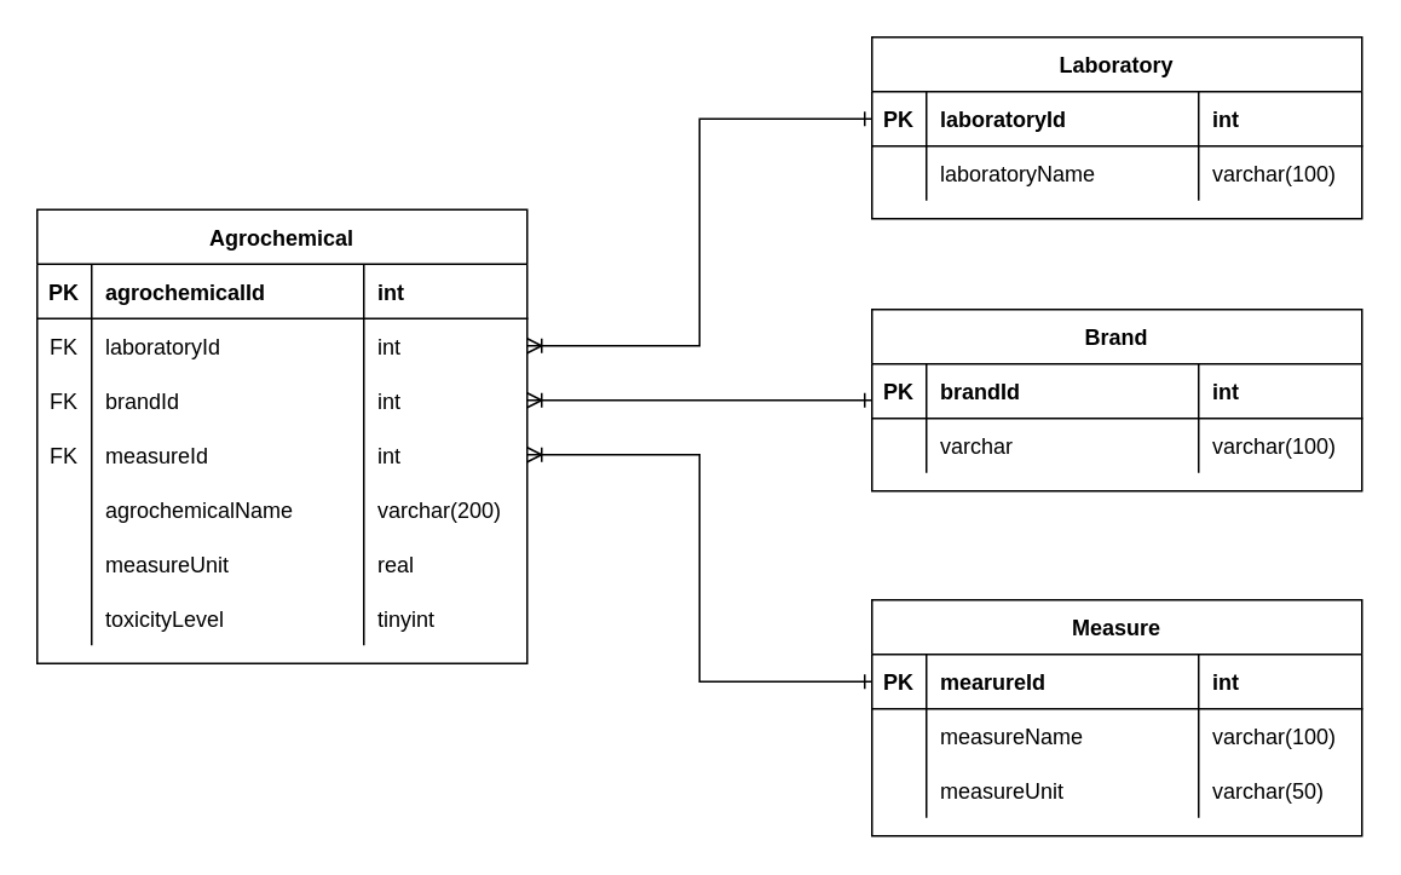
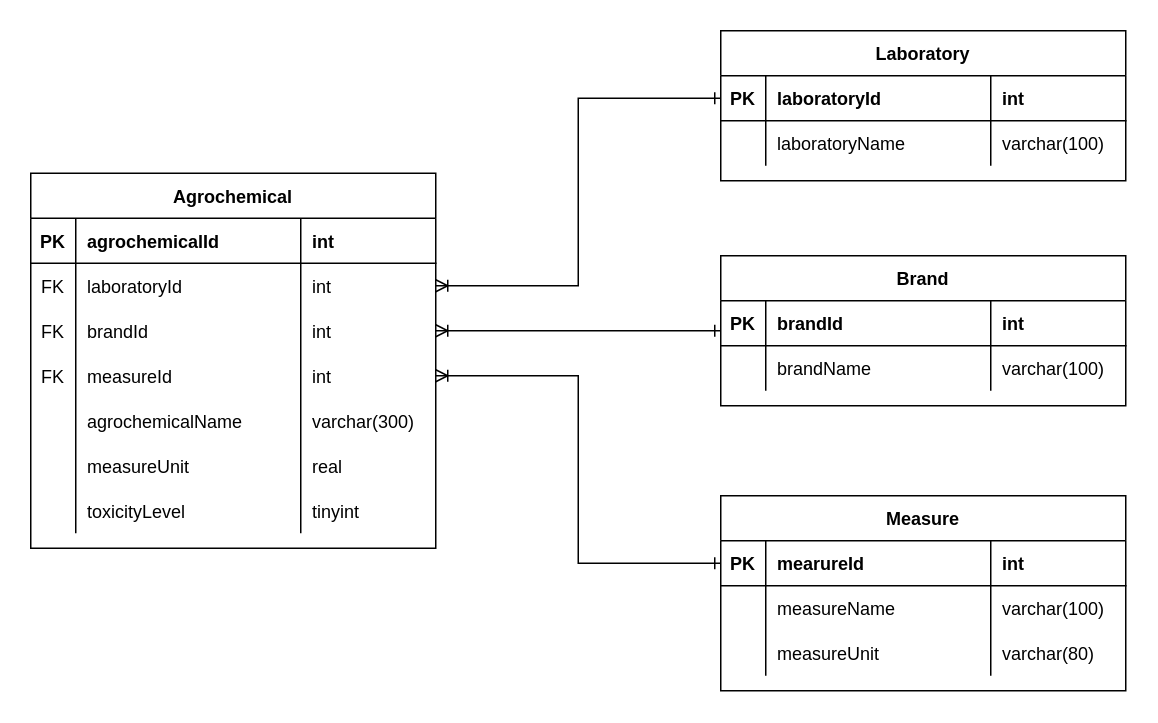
  <mxCell id="0" />
  <mxCell id="1" parent="0" />
  <mxCell id="2" value="Agrochemical" style="shape=table;startSize=30;container=1;collapsible=1;childLayout=tableLayout;fixedRows=1;rowLines=0;fontStyle=1;align=center;resizeLast=1;" parent="1" vertex="1"><mxGeometry x="20" y="115" width="270" height="250" as="geometry" /></mxCell>
  <mxCell id="3" value="" style="shape=tableRow;horizontal=0;startSize=0;swimlaneHead=0;swimlaneBody=0;fillColor=none;collapsible=0;dropTarget=0;points=[[0,0.5],[1,0.5]];portConstraint=eastwest;top=0;left=0;right=0;bottom=1;" parent="2" vertex="1"><mxGeometry y="30" width="270" height="30" as="geometry" /></mxCell>
  <mxCell id="4" value="PK" style="shape=partialRectangle;connectable=0;fillColor=none;top=0;left=0;bottom=0;right=0;fontStyle=1;overflow=hidden;" parent="3" vertex="1"><mxGeometry width="30" height="30" as="geometry"><mxRectangle width="30" height="30" as="alternateBounds" /></mxGeometry></mxCell>
  <mxCell id="5" value="agrochemicalId" style="shape=partialRectangle;connectable=0;fillColor=none;top=0;left=0;bottom=0;right=0;align=left;spacingLeft=6;fontStyle=1;overflow=hidden;" parent="3" vertex="1"><mxGeometry x="30" width="150" height="30" as="geometry"><mxRectangle width="150" height="30" as="alternateBounds" /></mxGeometry></mxCell>
  <mxCell id="6" value="int" style="shape=partialRectangle;connectable=0;fillColor=none;top=0;left=0;bottom=0;right=0;align=left;spacingLeft=6;fontStyle=1;overflow=hidden;" parent="3" vertex="1"><mxGeometry x="180" width="90" height="30" as="geometry"><mxRectangle width="90" height="30" as="alternateBounds" /></mxGeometry></mxCell>
  <mxCell id="7" value="" style="shape=tableRow;horizontal=0;startSize=0;swimlaneHead=0;swimlaneBody=0;fillColor=none;collapsible=0;dropTarget=0;points=[[0,0.5],[1,0.5]];portConstraint=eastwest;top=0;left=0;right=0;bottom=0;" parent="2" vertex="1"><mxGeometry y="60" width="270" height="30" as="geometry" /></mxCell>
  <mxCell id="8" value="FK" style="shape=partialRectangle;connectable=0;fillColor=none;top=0;left=0;bottom=0;right=0;editable=1;overflow=hidden;" parent="7" vertex="1"><mxGeometry width="30" height="30" as="geometry"><mxRectangle width="30" height="30" as="alternateBounds" /></mxGeometry></mxCell>
  <mxCell id="9" value="laboratoryId" style="shape=partialRectangle;connectable=0;fillColor=none;top=0;left=0;bottom=0;right=0;align=left;spacingLeft=6;overflow=hidden;" parent="7" vertex="1"><mxGeometry x="30" width="150" height="30" as="geometry"><mxRectangle width="150" height="30" as="alternateBounds" /></mxGeometry></mxCell>
  <mxCell id="10" value="int" style="shape=partialRectangle;connectable=0;fillColor=none;top=0;left=0;bottom=0;right=0;align=left;spacingLeft=6;overflow=hidden;" parent="7" vertex="1"><mxGeometry x="180" width="90" height="30" as="geometry"><mxRectangle width="90" height="30" as="alternateBounds" /></mxGeometry></mxCell>
  <mxCell id="11" value="" style="shape=tableRow;horizontal=0;startSize=0;swimlaneHead=0;swimlaneBody=0;fillColor=none;collapsible=0;dropTarget=0;points=[[0,0.5],[1,0.5]];portConstraint=eastwest;top=0;left=0;right=0;bottom=0;" parent="2" vertex="1"><mxGeometry y="90" width="270" height="30" as="geometry" /></mxCell>
  <mxCell id="12" value="FK" style="shape=partialRectangle;connectable=0;fillColor=none;top=0;left=0;bottom=0;right=0;editable=1;overflow=hidden;" parent="11" vertex="1"><mxGeometry width="30" height="30" as="geometry"><mxRectangle width="30" height="30" as="alternateBounds" /></mxGeometry></mxCell>
  <mxCell id="13" value="brandId" style="shape=partialRectangle;connectable=0;fillColor=none;top=0;left=0;bottom=0;right=0;align=left;spacingLeft=6;overflow=hidden;" parent="11" vertex="1"><mxGeometry x="30" width="150" height="30" as="geometry"><mxRectangle width="150" height="30" as="alternateBounds" /></mxGeometry></mxCell>
  <mxCell id="14" value="int" style="shape=partialRectangle;connectable=0;fillColor=none;top=0;left=0;bottom=0;right=0;align=left;spacingLeft=6;overflow=hidden;" parent="11" vertex="1"><mxGeometry x="180" width="90" height="30" as="geometry"><mxRectangle width="90" height="30" as="alternateBounds" /></mxGeometry></mxCell>
  <mxCell id="15" style="shape=tableRow;horizontal=0;startSize=0;swimlaneHead=0;swimlaneBody=0;fillColor=none;collapsible=0;dropTarget=0;points=[[0,0.5],[1,0.5]];portConstraint=eastwest;top=0;left=0;right=0;bottom=0;" parent="2" vertex="1"><mxGeometry y="120" width="270" height="30" as="geometry" /></mxCell>
  <mxCell id="16" value="FK" style="shape=partialRectangle;connectable=0;fillColor=none;top=0;left=0;bottom=0;right=0;editable=1;overflow=hidden;" parent="15" vertex="1"><mxGeometry width="30" height="30" as="geometry"><mxRectangle width="30" height="30" as="alternateBounds" /></mxGeometry></mxCell>
  <mxCell id="17" value="measureId" style="shape=partialRectangle;connectable=0;fillColor=none;top=0;left=0;bottom=0;right=0;align=left;spacingLeft=6;overflow=hidden;" parent="15" vertex="1"><mxGeometry x="30" width="150" height="30" as="geometry"><mxRectangle width="150" height="30" as="alternateBounds" /></mxGeometry></mxCell>
  <mxCell id="18" value="int" style="shape=partialRectangle;connectable=0;fillColor=none;top=0;left=0;bottom=0;right=0;align=left;spacingLeft=6;overflow=hidden;" parent="15" vertex="1"><mxGeometry x="180" width="90" height="30" as="geometry"><mxRectangle width="90" height="30" as="alternateBounds" /></mxGeometry></mxCell>
  <mxCell id="19" style="shape=tableRow;horizontal=0;startSize=0;swimlaneHead=0;swimlaneBody=0;fillColor=none;collapsible=0;dropTarget=0;points=[[0,0.5],[1,0.5]];portConstraint=eastwest;top=0;left=0;right=0;bottom=0;" parent="2" vertex="1"><mxGeometry y="150" width="270" height="30" as="geometry" /></mxCell>
  <mxCell id="20" style="shape=partialRectangle;connectable=0;fillColor=none;top=0;left=0;bottom=0;right=0;editable=1;overflow=hidden;" parent="19" vertex="1"><mxGeometry width="30" height="30" as="geometry"><mxRectangle width="30" height="30" as="alternateBounds" /></mxGeometry></mxCell>
  <mxCell id="21" value="agrochemicalName" style="shape=partialRectangle;connectable=0;fillColor=none;top=0;left=0;bottom=0;right=0;align=left;spacingLeft=6;overflow=hidden;" parent="19" vertex="1"><mxGeometry x="30" width="150" height="30" as="geometry"><mxRectangle width="150" height="30" as="alternateBounds" /></mxGeometry></mxCell>
- <mxCell id="22" value="varchar(200)" style="shape=partialRectangle;connectable=0;fillColor=none;top=0;left=0;bottom=0;right=0;align=left;spacingLeft=6;overflow=hidden;" parent="19" vertex="1"><mxGeometry x="180" width="90" height="30" as="geometry"><mxRectangle width="90" height="30" as="alternateBounds" /></mxGeometry></mxCell>
+ <mxCell id="22" value="varchar(300)" style="shape=partialRectangle;connectable=0;fillColor=none;top=0;left=0;bottom=0;right=0;align=left;spacingLeft=6;overflow=hidden;" parent="19" vertex="1"><mxGeometry x="180" width="90" height="30" as="geometry"><mxRectangle width="90" height="30" as="alternateBounds" /></mxGeometry></mxCell>
  <mxCell id="23" style="shape=tableRow;horizontal=0;startSize=0;swimlaneHead=0;swimlaneBody=0;fillColor=none;collapsible=0;dropTarget=0;points=[[0,0.5],[1,0.5]];portConstraint=eastwest;top=0;left=0;right=0;bottom=0;" parent="2" vertex="1"><mxGeometry y="180" width="270" height="30" as="geometry" /></mxCell>
  <mxCell id="24" style="shape=partialRectangle;connectable=0;fillColor=none;top=0;left=0;bottom=0;right=0;editable=1;overflow=hidden;" parent="23" vertex="1"><mxGeometry width="30" height="30" as="geometry"><mxRectangle width="30" height="30" as="alternateBounds" /></mxGeometry></mxCell>
  <mxCell id="25" value="measureUnit" style="shape=partialRectangle;connectable=0;fillColor=none;top=0;left=0;bottom=0;right=0;align=left;spacingLeft=6;overflow=hidden;" parent="23" vertex="1"><mxGeometry x="30" width="150" height="30" as="geometry"><mxRectangle width="150" height="30" as="alternateBounds" /></mxGeometry></mxCell>
  <mxCell id="26" value="real" style="shape=partialRectangle;connectable=0;fillColor=none;top=0;left=0;bottom=0;right=0;align=left;spacingLeft=6;overflow=hidden;" parent="23" vertex="1"><mxGeometry x="180" width="90" height="30" as="geometry"><mxRectangle width="90" height="30" as="alternateBounds" /></mxGeometry></mxCell>
  <mxCell id="27" style="shape=tableRow;horizontal=0;startSize=0;swimlaneHead=0;swimlaneBody=0;fillColor=none;collapsible=0;dropTarget=0;points=[[0,0.5],[1,0.5]];portConstraint=eastwest;top=0;left=0;right=0;bottom=0;" parent="2" vertex="1"><mxGeometry y="210" width="270" height="30" as="geometry" /></mxCell>
  <mxCell id="28" style="shape=partialRectangle;connectable=0;fillColor=none;top=0;left=0;bottom=0;right=0;editable=1;overflow=hidden;" parent="27" vertex="1"><mxGeometry width="30" height="30" as="geometry"><mxRectangle width="30" height="30" as="alternateBounds" /></mxGeometry></mxCell>
  <mxCell id="29" value="toxicityLevel" style="shape=partialRectangle;connectable=0;fillColor=none;top=0;left=0;bottom=0;right=0;align=left;spacingLeft=6;overflow=hidden;" parent="27" vertex="1"><mxGeometry x="30" width="150" height="30" as="geometry"><mxRectangle width="150" height="30" as="alternateBounds" /></mxGeometry></mxCell>
  <mxCell id="30" value="tinyint" style="shape=partialRectangle;connectable=0;fillColor=none;top=0;left=0;bottom=0;right=0;align=left;spacingLeft=6;overflow=hidden;" parent="27" vertex="1"><mxGeometry x="180" width="90" height="30" as="geometry"><mxRectangle width="90" height="30" as="alternateBounds" /></mxGeometry></mxCell>
  <mxCell id="31" value="Brand" style="shape=table;startSize=30;container=1;collapsible=1;childLayout=tableLayout;fixedRows=1;rowLines=0;fontStyle=1;align=center;resizeLast=1;" parent="1" vertex="1"><mxGeometry x="480" y="170" width="270" height="100" as="geometry" /></mxCell>
  <mxCell id="32" value="" style="shape=tableRow;horizontal=0;startSize=0;swimlaneHead=0;swimlaneBody=0;fillColor=none;collapsible=0;dropTarget=0;points=[[0,0.5],[1,0.5]];portConstraint=eastwest;top=0;left=0;right=0;bottom=1;" parent="31" vertex="1"><mxGeometry y="30" width="270" height="30" as="geometry" /></mxCell>
  <mxCell id="33" value="PK" style="shape=partialRectangle;connectable=0;fillColor=none;top=0;left=0;bottom=0;right=0;fontStyle=1;overflow=hidden;" parent="32" vertex="1"><mxGeometry width="30" height="30" as="geometry"><mxRectangle width="30" height="30" as="alternateBounds" /></mxGeometry></mxCell>
  <mxCell id="34" value="brandId" style="shape=partialRectangle;connectable=0;fillColor=none;top=0;left=0;bottom=0;right=0;align=left;spacingLeft=6;fontStyle=1;overflow=hidden;" parent="32" vertex="1"><mxGeometry x="30" width="150" height="30" as="geometry"><mxRectangle width="150" height="30" as="alternateBounds" /></mxGeometry></mxCell>
  <mxCell id="35" value="int" style="shape=partialRectangle;connectable=0;fillColor=none;top=0;left=0;bottom=0;right=0;align=left;spacingLeft=6;fontStyle=1;overflow=hidden;" parent="32" vertex="1"><mxGeometry x="180" width="90" height="30" as="geometry"><mxRectangle width="90" height="30" as="alternateBounds" /></mxGeometry></mxCell>
  <mxCell id="36" value="" style="shape=tableRow;horizontal=0;startSize=0;swimlaneHead=0;swimlaneBody=0;fillColor=none;collapsible=0;dropTarget=0;points=[[0,0.5],[1,0.5]];portConstraint=eastwest;top=0;left=0;right=0;bottom=0;" parent="31" vertex="1"><mxGeometry y="60" width="270" height="30" as="geometry" /></mxCell>
  <mxCell id="37" value="" style="shape=partialRectangle;connectable=0;fillColor=none;top=0;left=0;bottom=0;right=0;editable=1;overflow=hidden;" parent="36" vertex="1"><mxGeometry width="30" height="30" as="geometry"><mxRectangle width="30" height="30" as="alternateBounds" /></mxGeometry></mxCell>
- <mxCell id="38" value="varchar" style="shape=partialRectangle;connectable=0;fillColor=none;top=0;left=0;bottom=0;right=0;align=left;spacingLeft=6;overflow=hidden;" parent="36" vertex="1"><mxGeometry x="30" width="150" height="30" as="geometry"><mxRectangle width="150" height="30" as="alternateBounds" /></mxGeometry></mxCell>
+ <mxCell id="38" value="brandName" style="shape=partialRectangle;connectable=0;fillColor=none;top=0;left=0;bottom=0;right=0;align=left;spacingLeft=6;overflow=hidden;" parent="36" vertex="1"><mxGeometry x="30" width="150" height="30" as="geometry"><mxRectangle width="150" height="30" as="alternateBounds" /></mxGeometry></mxCell>
  <mxCell id="39" value="varchar(100)" style="shape=partialRectangle;connectable=0;fillColor=none;top=0;left=0;bottom=0;right=0;align=left;spacingLeft=6;overflow=hidden;" parent="36" vertex="1"><mxGeometry x="180" width="90" height="30" as="geometry"><mxRectangle width="90" height="30" as="alternateBounds" /></mxGeometry></mxCell>
  <mxCell id="40" style="edgeStyle=orthogonalEdgeStyle;rounded=0;orthogonalLoop=1;jettySize=auto;html=1;entryX=1;entryY=0.5;entryDx=0;entryDy=0;endArrow=ERoneToMany;endFill=0;startArrow=ERone;startFill=0;" parent="1" source="42" target="7" edge="1"><mxGeometry relative="1" as="geometry" /></mxCell>
  <mxCell id="41" value="Laboratory" style="shape=table;startSize=30;container=1;collapsible=1;childLayout=tableLayout;fixedRows=1;rowLines=0;fontStyle=1;align=center;resizeLast=1;" parent="1" vertex="1"><mxGeometry x="480" y="20" width="270" height="100" as="geometry" /></mxCell>
  <mxCell id="42" value="" style="shape=tableRow;horizontal=0;startSize=0;swimlaneHead=0;swimlaneBody=0;fillColor=none;collapsible=0;dropTarget=0;points=[[0,0.5],[1,0.5]];portConstraint=eastwest;top=0;left=0;right=0;bottom=1;" parent="41" vertex="1"><mxGeometry y="30" width="270" height="30" as="geometry" /></mxCell>
  <mxCell id="43" value="PK" style="shape=partialRectangle;connectable=0;fillColor=none;top=0;left=0;bottom=0;right=0;fontStyle=1;overflow=hidden;" parent="42" vertex="1"><mxGeometry width="30" height="30" as="geometry"><mxRectangle width="30" height="30" as="alternateBounds" /></mxGeometry></mxCell>
  <mxCell id="44" value="laboratoryId" style="shape=partialRectangle;connectable=0;fillColor=none;top=0;left=0;bottom=0;right=0;align=left;spacingLeft=6;fontStyle=1;overflow=hidden;" parent="42" vertex="1"><mxGeometry x="30" width="150" height="30" as="geometry"><mxRectangle width="150" height="30" as="alternateBounds" /></mxGeometry></mxCell>
  <mxCell id="45" value="int" style="shape=partialRectangle;connectable=0;fillColor=none;top=0;left=0;bottom=0;right=0;align=left;spacingLeft=6;fontStyle=1;overflow=hidden;" parent="42" vertex="1"><mxGeometry x="180" width="90" height="30" as="geometry"><mxRectangle width="90" height="30" as="alternateBounds" /></mxGeometry></mxCell>
  <mxCell id="46" value="" style="shape=tableRow;horizontal=0;startSize=0;swimlaneHead=0;swimlaneBody=0;fillColor=none;collapsible=0;dropTarget=0;points=[[0,0.5],[1,0.5]];portConstraint=eastwest;top=0;left=0;right=0;bottom=0;" parent="41" vertex="1"><mxGeometry y="60" width="270" height="30" as="geometry" /></mxCell>
  <mxCell id="47" value="" style="shape=partialRectangle;connectable=0;fillColor=none;top=0;left=0;bottom=0;right=0;editable=1;overflow=hidden;" parent="46" vertex="1"><mxGeometry width="30" height="30" as="geometry"><mxRectangle width="30" height="30" as="alternateBounds" /></mxGeometry></mxCell>
  <mxCell id="48" value="laboratoryName" style="shape=partialRectangle;connectable=0;fillColor=none;top=0;left=0;bottom=0;right=0;align=left;spacingLeft=6;overflow=hidden;" parent="46" vertex="1"><mxGeometry x="30" width="150" height="30" as="geometry"><mxRectangle width="150" height="30" as="alternateBounds" /></mxGeometry></mxCell>
  <mxCell id="49" value="varchar(100)" style="shape=partialRectangle;connectable=0;fillColor=none;top=0;left=0;bottom=0;right=0;align=left;spacingLeft=6;overflow=hidden;" parent="46" vertex="1"><mxGeometry x="180" width="90" height="30" as="geometry"><mxRectangle width="90" height="30" as="alternateBounds" /></mxGeometry></mxCell>
  <mxCell id="50" style="edgeStyle=orthogonalEdgeStyle;rounded=0;orthogonalLoop=1;jettySize=auto;html=1;startArrow=ERone;startFill=0;endArrow=ERoneToMany;endFill=0;" parent="1" source="52" target="15" edge="1"><mxGeometry relative="1" as="geometry" /></mxCell>
  <mxCell id="51" value="Measure" style="shape=table;startSize=30;container=1;collapsible=1;childLayout=tableLayout;fixedRows=1;rowLines=0;fontStyle=1;align=center;resizeLast=1;" parent="1" vertex="1"><mxGeometry x="480" y="330" width="270" height="130" as="geometry" /></mxCell>
  <mxCell id="52" value="" style="shape=tableRow;horizontal=0;startSize=0;swimlaneHead=0;swimlaneBody=0;fillColor=none;collapsible=0;dropTarget=0;points=[[0,0.5],[1,0.5]];portConstraint=eastwest;top=0;left=0;right=0;bottom=1;" parent="51" vertex="1"><mxGeometry y="30" width="270" height="30" as="geometry" /></mxCell>
  <mxCell id="53" value="PK" style="shape=partialRectangle;connectable=0;fillColor=none;top=0;left=0;bottom=0;right=0;fontStyle=1;overflow=hidden;" parent="52" vertex="1"><mxGeometry width="30" height="30" as="geometry"><mxRectangle width="30" height="30" as="alternateBounds" /></mxGeometry></mxCell>
  <mxCell id="54" value="mearureId" style="shape=partialRectangle;connectable=0;fillColor=none;top=0;left=0;bottom=0;right=0;align=left;spacingLeft=6;fontStyle=1;overflow=hidden;" parent="52" vertex="1"><mxGeometry x="30" width="150" height="30" as="geometry"><mxRectangle width="150" height="30" as="alternateBounds" /></mxGeometry></mxCell>
  <mxCell id="55" value="int" style="shape=partialRectangle;connectable=0;fillColor=none;top=0;left=0;bottom=0;right=0;align=left;spacingLeft=6;fontStyle=1;overflow=hidden;" parent="52" vertex="1"><mxGeometry x="180" width="90" height="30" as="geometry"><mxRectangle width="90" height="30" as="alternateBounds" /></mxGeometry></mxCell>
  <mxCell id="56" value="" style="shape=tableRow;horizontal=0;startSize=0;swimlaneHead=0;swimlaneBody=0;fillColor=none;collapsible=0;dropTarget=0;points=[[0,0.5],[1,0.5]];portConstraint=eastwest;top=0;left=0;right=0;bottom=0;" parent="51" vertex="1"><mxGeometry y="60" width="270" height="30" as="geometry" /></mxCell>
  <mxCell id="57" value="" style="shape=partialRectangle;connectable=0;fillColor=none;top=0;left=0;bottom=0;right=0;editable=1;overflow=hidden;" parent="56" vertex="1"><mxGeometry width="30" height="30" as="geometry"><mxRectangle width="30" height="30" as="alternateBounds" /></mxGeometry></mxCell>
  <mxCell id="58" value="measureName" style="shape=partialRectangle;connectable=0;fillColor=none;top=0;left=0;bottom=0;right=0;align=left;spacingLeft=6;overflow=hidden;" parent="56" vertex="1"><mxGeometry x="30" width="150" height="30" as="geometry"><mxRectangle width="150" height="30" as="alternateBounds" /></mxGeometry></mxCell>
  <mxCell id="59" value="varchar(100)" style="shape=partialRectangle;connectable=0;fillColor=none;top=0;left=0;bottom=0;right=0;align=left;spacingLeft=6;overflow=hidden;" parent="56" vertex="1"><mxGeometry x="180" width="90" height="30" as="geometry"><mxRectangle width="90" height="30" as="alternateBounds" /></mxGeometry></mxCell>
  <mxCell id="60" style="shape=tableRow;horizontal=0;startSize=0;swimlaneHead=0;swimlaneBody=0;fillColor=none;collapsible=0;dropTarget=0;points=[[0,0.5],[1,0.5]];portConstraint=eastwest;top=0;left=0;right=0;bottom=0;" parent="51" vertex="1"><mxGeometry y="90" width="270" height="30" as="geometry" /></mxCell>
  <mxCell id="61" style="shape=partialRectangle;connectable=0;fillColor=none;top=0;left=0;bottom=0;right=0;editable=1;overflow=hidden;" parent="60" vertex="1"><mxGeometry width="30" height="30" as="geometry"><mxRectangle width="30" height="30" as="alternateBounds" /></mxGeometry></mxCell>
  <mxCell id="62" value="measureUnit" style="shape=partialRectangle;connectable=0;fillColor=none;top=0;left=0;bottom=0;right=0;align=left;spacingLeft=6;overflow=hidden;" parent="60" vertex="1"><mxGeometry x="30" width="150" height="30" as="geometry"><mxRectangle width="150" height="30" as="alternateBounds" /></mxGeometry></mxCell>
- <mxCell id="63" value="varchar(50)" style="shape=partialRectangle;connectable=0;fillColor=none;top=0;left=0;bottom=0;right=0;align=left;spacingLeft=6;overflow=hidden;" parent="60" vertex="1"><mxGeometry x="180" width="90" height="30" as="geometry"><mxRectangle width="90" height="30" as="alternateBounds" /></mxGeometry></mxCell>
+ <mxCell id="63" value="varchar(80)" style="shape=partialRectangle;connectable=0;fillColor=none;top=0;left=0;bottom=0;right=0;align=left;spacingLeft=6;overflow=hidden;" parent="60" vertex="1"><mxGeometry x="180" width="90" height="30" as="geometry"><mxRectangle width="90" height="30" as="alternateBounds" /></mxGeometry></mxCell>
  <mxCell id="64" style="edgeStyle=orthogonalEdgeStyle;rounded=0;orthogonalLoop=1;jettySize=auto;html=1;entryX=1;entryY=0.5;entryDx=0;entryDy=0;startArrow=ERone;startFill=0;endArrow=ERoneToMany;endFill=0;" parent="1" source="32" target="11" edge="1"><mxGeometry relative="1" as="geometry"><Array as="points"><mxPoint x="410" y="220" /><mxPoint x="410" y="220" /></Array></mxGeometry></mxCell>
